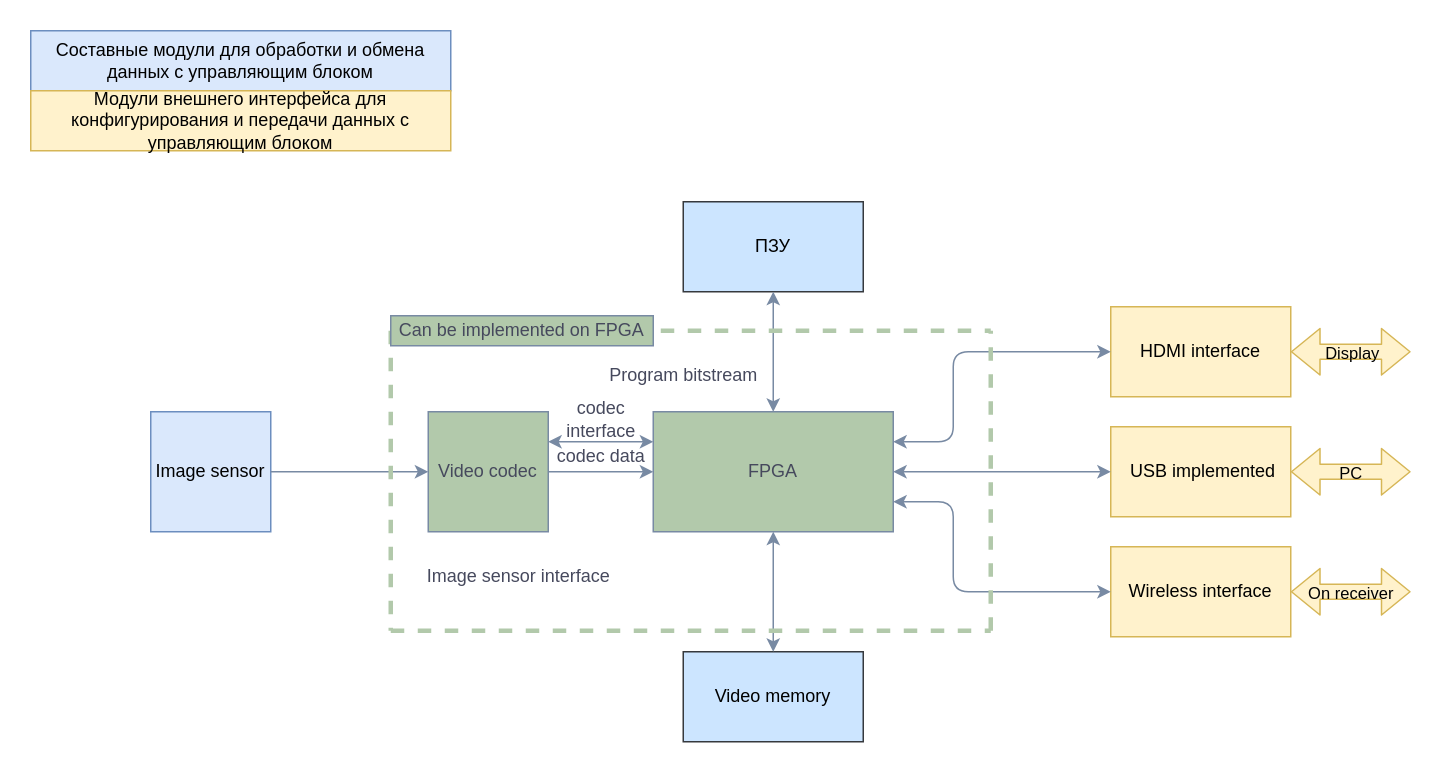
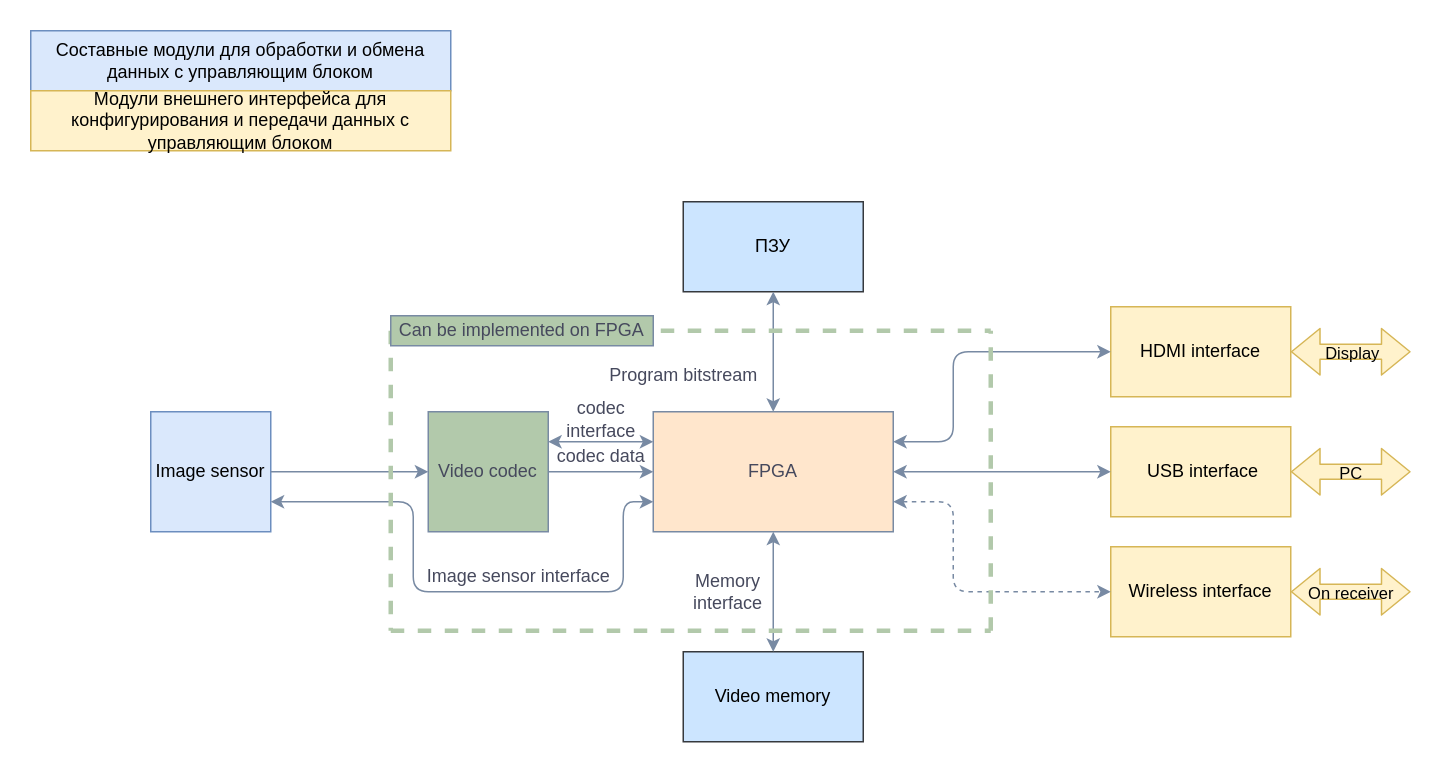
  <mxCell id="0" />
  <mxCell id="1" parent="0" />
  <mxCell id="2" value="Image sensor" style="rounded=0;whiteSpace=wrap;html=1;fillColor=#dae8fc;strokeColor=#6c8ebf;" vertex="1" parent="1"><mxGeometry x="100" y="274" width="80" height="80" as="geometry" /></mxCell>
  <mxCell id="3" value="Video codec" style="rounded=0;whiteSpace=wrap;html=1;fillColor=#B2C9AB;strokeColor=#788AA3;fontColor=#46495D;" vertex="1" parent="1"><mxGeometry x="285" y="274" width="80" height="80" as="geometry" /></mxCell>
- <mxCell id="4" value="FPGA" style="rounded=0;whiteSpace=wrap;html=1;fillColor=#B2C9AB;strokeColor=#788AA3;fontColor=#46495D;" vertex="1" parent="1"><mxGeometry x="435" y="274" width="160" height="80" as="geometry" /></mxCell>
+ <mxCell id="4" value="FPGA" style="rounded=0;whiteSpace=wrap;html=1;fillColor=#ffe6cc;strokeColor=#788AA3;fontColor=#46495D;" vertex="1" parent="1"><mxGeometry x="435" y="274" width="160" height="80" as="geometry" /></mxCell>
  <mxCell id="5" value="ПЗУ" style="rounded=0;whiteSpace=wrap;html=1;fillColor=#cce5ff;strokeColor=#36393d;" vertex="1" parent="1"><mxGeometry x="455" y="134" width="120" height="60" as="geometry" /></mxCell>
  <mxCell id="6" value="Video memory" style="rounded=0;whiteSpace=wrap;html=1;fillColor=#cce5ff;strokeColor=#36393d;" vertex="1" parent="1"><mxGeometry x="455" y="434" width="120" height="60" as="geometry" /></mxCell>
- <mxCell id="7" value="&amp;nbsp;USB implemented" style="rounded=0;whiteSpace=wrap;html=1;fillColor=#fff2cc;strokeColor=#d6b656;" vertex="1" parent="1"><mxGeometry x="740" y="284" width="120" height="60" as="geometry" /></mxCell>
+ <mxCell id="7" value="&amp;nbsp;USB interface" style="rounded=0;whiteSpace=wrap;html=1;fillColor=#fff2cc;strokeColor=#d6b656;" vertex="1" parent="1"><mxGeometry x="740" y="284" width="120" height="60" as="geometry" /></mxCell>
  <mxCell id="8" style="edgeStyle=orthogonalEdgeStyle;rounded=0;orthogonalLoop=1;jettySize=auto;html=1;exitX=0.5;exitY=1;exitDx=0;exitDy=0;strokeColor=#788AA3;fontColor=#46495D;" edge="1" parent="1" source="7" target="7"><mxGeometry relative="1" as="geometry" /></mxCell>
  <mxCell id="9" value="HDMI interface" style="rounded=0;whiteSpace=wrap;html=1;fillColor=#fff2cc;strokeColor=#d6b656;" vertex="1" parent="1"><mxGeometry x="740" y="204" width="120" height="60" as="geometry" /></mxCell>
  <mxCell id="10" value="Wireless interface" style="rounded=0;whiteSpace=wrap;html=1;fillColor=#fff2cc;strokeColor=#d6b656;" vertex="1" parent="1"><mxGeometry x="740" y="364" width="120" height="60" as="geometry" /></mxCell>
  <mxCell id="11" value="" style="endArrow=classic;html=1;exitX=1;exitY=0.5;exitDx=0;exitDy=0;entryX=0;entryY=0.5;entryDx=0;entryDy=0;strokeColor=#788AA3;fontColor=#46495D;" edge="1" parent="1" source="2" target="3"><mxGeometry width="50" height="50" relative="1" as="geometry"><mxPoint x="295" y="414" as="sourcePoint" /><mxPoint x="225" y="274" as="targetPoint" /><Array as="points"><mxPoint x="215" y="314" /></Array></mxGeometry></mxCell>
  <mxCell id="12" value="Image sensor interface" style="text;html=1;align=center;verticalAlign=middle;resizable=0;points=[];autosize=1;fontColor=#46495D;" vertex="1" parent="1"><mxGeometry x="275" y="374" width="140" height="20" as="geometry" /></mxCell>
  <mxCell id="13" value="" style="endArrow=classic;startArrow=classic;html=1;entryX=0.5;entryY=1;entryDx=0;entryDy=0;exitX=0.5;exitY=0;exitDx=0;exitDy=0;strokeColor=#788AA3;fontColor=#46495D;" edge="1" parent="1" source="6" target="4"><mxGeometry width="50" height="50" relative="1" as="geometry"><mxPoint x="515" y="394" as="sourcePoint" /><mxPoint x="565" y="344" as="targetPoint" /></mxGeometry></mxCell>
+ <mxCell id="14" value="" style="endArrow=classic;startArrow=classic;html=1;entryX=0;entryY=0.75;entryDx=0;entryDy=0;exitX=1;exitY=0.75;exitDx=0;exitDy=0;strokeColor=#788AA3;fontColor=#46495D;" edge="1" parent="1" source="2" target="4"><mxGeometry width="50" height="50" relative="1" as="geometry"><mxPoint x="235" y="364" as="sourcePoint" /><mxPoint x="335" y="379" as="targetPoint" /><Array as="points"><mxPoint x="275" y="334" /><mxPoint x="275" y="364" /><mxPoint x="275" y="394" /><mxPoint x="365" y="394" /><mxPoint x="415" y="394" /><mxPoint x="415" y="364" /><mxPoint x="415" y="334" /></Array></mxGeometry></mxCell>
  <mxCell id="15" value="" style="endArrow=classic;html=1;entryX=0;entryY=0.5;entryDx=0;entryDy=0;exitX=1;exitY=0.5;exitDx=0;exitDy=0;strokeColor=#788AA3;fontColor=#46495D;" edge="1" parent="1" source="3" target="4"><mxGeometry width="50" height="50" relative="1" as="geometry"><mxPoint x="285" y="244" as="sourcePoint" /><mxPoint x="335" y="194" as="targetPoint" /></mxGeometry></mxCell>
  <mxCell id="16" value="codec data" style="text;html=1;align=center;verticalAlign=middle;resizable=0;points=[];autosize=1;fontColor=#46495D;" vertex="1" parent="1"><mxGeometry x="365" y="294" width="70" height="20" as="geometry" /></mxCell>
  <mxCell id="17" value="" style="endArrow=classic;startArrow=classic;html=1;exitX=1;exitY=0.25;exitDx=0;exitDy=0;entryX=0;entryY=0.25;entryDx=0;entryDy=0;strokeColor=#788AA3;fontColor=#46495D;" edge="1" parent="1" source="3" target="4"><mxGeometry width="50" height="50" relative="1" as="geometry"><mxPoint x="335" y="224" as="sourcePoint" /><mxPoint x="415" y="264" as="targetPoint" /></mxGeometry></mxCell>
  <mxCell id="18" value="codec &lt;br&gt;interface" style="text;html=1;align=center;verticalAlign=middle;resizable=0;points=[];autosize=1;fontColor=#46495D;" vertex="1" parent="1"><mxGeometry x="370" y="264" width="60" height="30" as="geometry" /></mxCell>
  <mxCell id="19" value="" style="endArrow=classic;startArrow=classic;html=1;entryX=0.5;entryY=1;entryDx=0;entryDy=0;exitX=0.5;exitY=0;exitDx=0;exitDy=0;strokeColor=#788AA3;fontColor=#46495D;" edge="1" parent="1" source="4" target="5"><mxGeometry width="50" height="50" relative="1" as="geometry"><mxPoint x="585" y="254" as="sourcePoint" /><mxPoint x="635" y="204" as="targetPoint" /></mxGeometry></mxCell>
  <mxCell id="20" value="Program bitstream" style="text;html=1;align=center;verticalAlign=middle;resizable=0;points=[];autosize=1;fontColor=#46495D;" vertex="1" parent="1"><mxGeometry x="400" y="240" width="110" height="20" as="geometry" /></mxCell>
+ <mxCell id="21" value="Memory&lt;br&gt;interface" style="text;html=1;strokeColor=none;fillColor=none;align=center;verticalAlign=middle;whiteSpace=wrap;rounded=0;fontColor=#46495D;" vertex="1" parent="1"><mxGeometry x="465" y="384" width="40" height="20" as="geometry" /></mxCell>
  <mxCell id="22" value="" style="endArrow=classic;startArrow=classic;html=1;entryX=0;entryY=0.5;entryDx=0;entryDy=0;exitX=1;exitY=0.25;exitDx=0;exitDy=0;strokeColor=#788AA3;fontColor=#46495D;" edge="1" parent="1" source="4" target="9"><mxGeometry width="50" height="50" relative="1" as="geometry"><mxPoint x="605" y="294" as="sourcePoint" /><mxPoint x="665" y="254" as="targetPoint" /><Array as="points"><mxPoint x="635" y="294" /><mxPoint x="635" y="234" /></Array></mxGeometry></mxCell>
  <mxCell id="23" value="" style="endArrow=classic;startArrow=classic;html=1;exitX=1;exitY=0.5;exitDx=0;exitDy=0;entryX=0;entryY=0.5;entryDx=0;entryDy=0;strokeColor=#788AA3;fontColor=#46495D;" edge="1" parent="1" source="4" target="7"><mxGeometry width="50" height="50" relative="1" as="geometry"><mxPoint x="635" y="424" as="sourcePoint" /><mxPoint x="685" y="374" as="targetPoint" /></mxGeometry></mxCell>
- <mxCell id="24" value="" style="endArrow=classic;startArrow=classic;html=1;exitX=1;exitY=0.75;exitDx=0;exitDy=0;entryX=0;entryY=0.5;entryDx=0;entryDy=0;strokeColor=#788AA3;fontColor=#46495D;" edge="1" parent="1" source="4" target="10"><mxGeometry width="50" height="50" relative="1" as="geometry"><mxPoint x="595" y="474" as="sourcePoint" /><mxPoint x="655" y="474" as="targetPoint" /><Array as="points"><mxPoint x="635" y="334" /><mxPoint x="635" y="364" /><mxPoint x="635" y="394" /></Array></mxGeometry></mxCell>
+ <mxCell id="24" value="" style="endArrow=classic;startArrow=classic;html=1;exitX=1;exitY=0.75;exitDx=0;exitDy=0;entryX=0;entryY=0.5;entryDx=0;entryDy=0;strokeColor=#788AA3;fontColor=#46495D;dashed=1;" edge="1" parent="1" source="4" target="10"><mxGeometry width="50" height="50" relative="1" as="geometry"><mxPoint x="595" y="474" as="sourcePoint" /><mxPoint x="655" y="474" as="targetPoint" /><Array as="points"><mxPoint x="635" y="334" /><mxPoint x="635" y="364" /><mxPoint x="635" y="394" /></Array></mxGeometry></mxCell>
  <mxCell id="25" value="" style="endArrow=none;dashed=1;html=1;fillColor=#B2C9AB;fontColor=#46495D;strokeColor=#B2C9AB;strokeWidth=3;" edge="1" parent="1"><mxGeometry width="50" height="50" relative="1" as="geometry"><mxPoint x="260" y="220" as="sourcePoint" /><mxPoint x="660" y="220" as="targetPoint" /></mxGeometry></mxCell>
  <mxCell id="26" value="" style="endArrow=none;dashed=1;html=1;fillColor=#B2C9AB;fontColor=#46495D;strokeColor=#B2C9AB;strokeWidth=3;" edge="1" parent="1"><mxGeometry width="50" height="50" relative="1" as="geometry"><mxPoint x="260" y="220" as="sourcePoint" /><mxPoint x="260" y="420" as="targetPoint" /></mxGeometry></mxCell>
  <mxCell id="27" value="" style="endArrow=none;dashed=1;html=1;fillColor=#B2C9AB;fontColor=#46495D;strokeColor=#B2C9AB;strokeWidth=3;" edge="1" parent="1"><mxGeometry width="50" height="50" relative="1" as="geometry"><mxPoint x="260" y="420" as="sourcePoint" /><mxPoint x="660" y="420" as="targetPoint" /></mxGeometry></mxCell>
  <mxCell id="28" value="" style="endArrow=none;dashed=1;html=1;fillColor=#B2C9AB;fontColor=#46495D;strokeColor=#B2C9AB;strokeWidth=3;" edge="1" parent="1"><mxGeometry width="50" height="50" relative="1" as="geometry"><mxPoint x="660" y="420" as="sourcePoint" /><mxPoint x="660" y="220" as="targetPoint" /></mxGeometry></mxCell>
  <mxCell id="29" value="Can be implemented on FPGA" style="text;html=1;strokeColor=#788AA3;fillColor=#B2C9AB;align=center;verticalAlign=middle;whiteSpace=wrap;rounded=0;fontColor=#46495D;" vertex="1" parent="1"><mxGeometry x="260" y="210" width="175" height="20" as="geometry" /></mxCell>
  <mxCell id="30" value="" style="shape=flexArrow;endArrow=classic;startArrow=classic;html=1;strokeColor=#d6b656;fillColor=#fff2cc;fontColor=#46495D;exitX=1;exitY=0.5;exitDx=0;exitDy=0;" edge="1" parent="1" source="9"><mxGeometry width="50" height="50" relative="1" as="geometry"><mxPoint x="420" y="250" as="sourcePoint" /><mxPoint x="940" y="234" as="targetPoint" /></mxGeometry></mxCell>
  <mxCell id="31" value="Display" style="edgeLabel;html=1;align=center;verticalAlign=middle;resizable=0;points=[];labelBorderColor=none;labelBackgroundColor=none;" vertex="1" connectable="0" parent="30"><mxGeometry x="0.65" y="-6" relative="1" as="geometry"><mxPoint x="-26" y="-6" as="offset" /></mxGeometry></mxCell>
  <mxCell id="32" value="" style="shape=flexArrow;endArrow=classic;startArrow=classic;html=1;strokeColor=#d6b656;fillColor=#fff2cc;fontColor=#46495D;exitX=1;exitY=0.5;exitDx=0;exitDy=0;" edge="1" parent="1" source="7"><mxGeometry width="50" height="50" relative="1" as="geometry"><mxPoint x="870" y="244" as="sourcePoint" /><mxPoint x="940" y="314" as="targetPoint" /></mxGeometry></mxCell>
  <mxCell id="33" value="" style="shape=flexArrow;endArrow=classic;startArrow=classic;html=1;strokeColor=#d6b656;fillColor=#fff2cc;fontColor=#46495D;exitX=1;exitY=0.5;exitDx=0;exitDy=0;" edge="1" parent="1" source="10"><mxGeometry width="50" height="50" relative="1" as="geometry"><mxPoint x="880" y="254" as="sourcePoint" /><mxPoint x="940" y="394" as="targetPoint" /></mxGeometry></mxCell>
  <mxCell id="34" value="PC" style="edgeLabel;html=1;align=center;verticalAlign=middle;resizable=0;points=[];labelBorderColor=none;labelBackgroundColor=none;" vertex="1" connectable="0" parent="1"><mxGeometry x="899.996" y="314" as="geometry" /></mxCell>
  <mxCell id="35" value="On receiver" style="edgeLabel;html=1;align=center;verticalAlign=middle;resizable=0;points=[];labelBorderColor=none;labelBackgroundColor=none;" vertex="1" connectable="0" parent="1"><mxGeometry x="899.996" y="394" as="geometry" /></mxCell>
  <mxCell id="36" value="Составные модули для обработки и обмена данных с управляющим блоком" style="text;html=1;strokeColor=#6c8ebf;align=center;verticalAlign=middle;whiteSpace=wrap;rounded=0;labelBackgroundColor=none;sketch=0;fillColor=#dae8fc;" vertex="1" parent="1"><mxGeometry x="20" y="20" width="280" height="40" as="geometry" /></mxCell>
  <mxCell id="37" value="Модули внешнего интерфейса для конфигурирования и передачи данных с управляющим блоком" style="text;html=1;strokeColor=#d6b656;align=center;verticalAlign=middle;whiteSpace=wrap;rounded=0;labelBackgroundColor=none;sketch=0;fillColor=#fff2cc;" vertex="1" parent="1"><mxGeometry x="20" y="60" width="280" height="40" as="geometry" /></mxCell>
